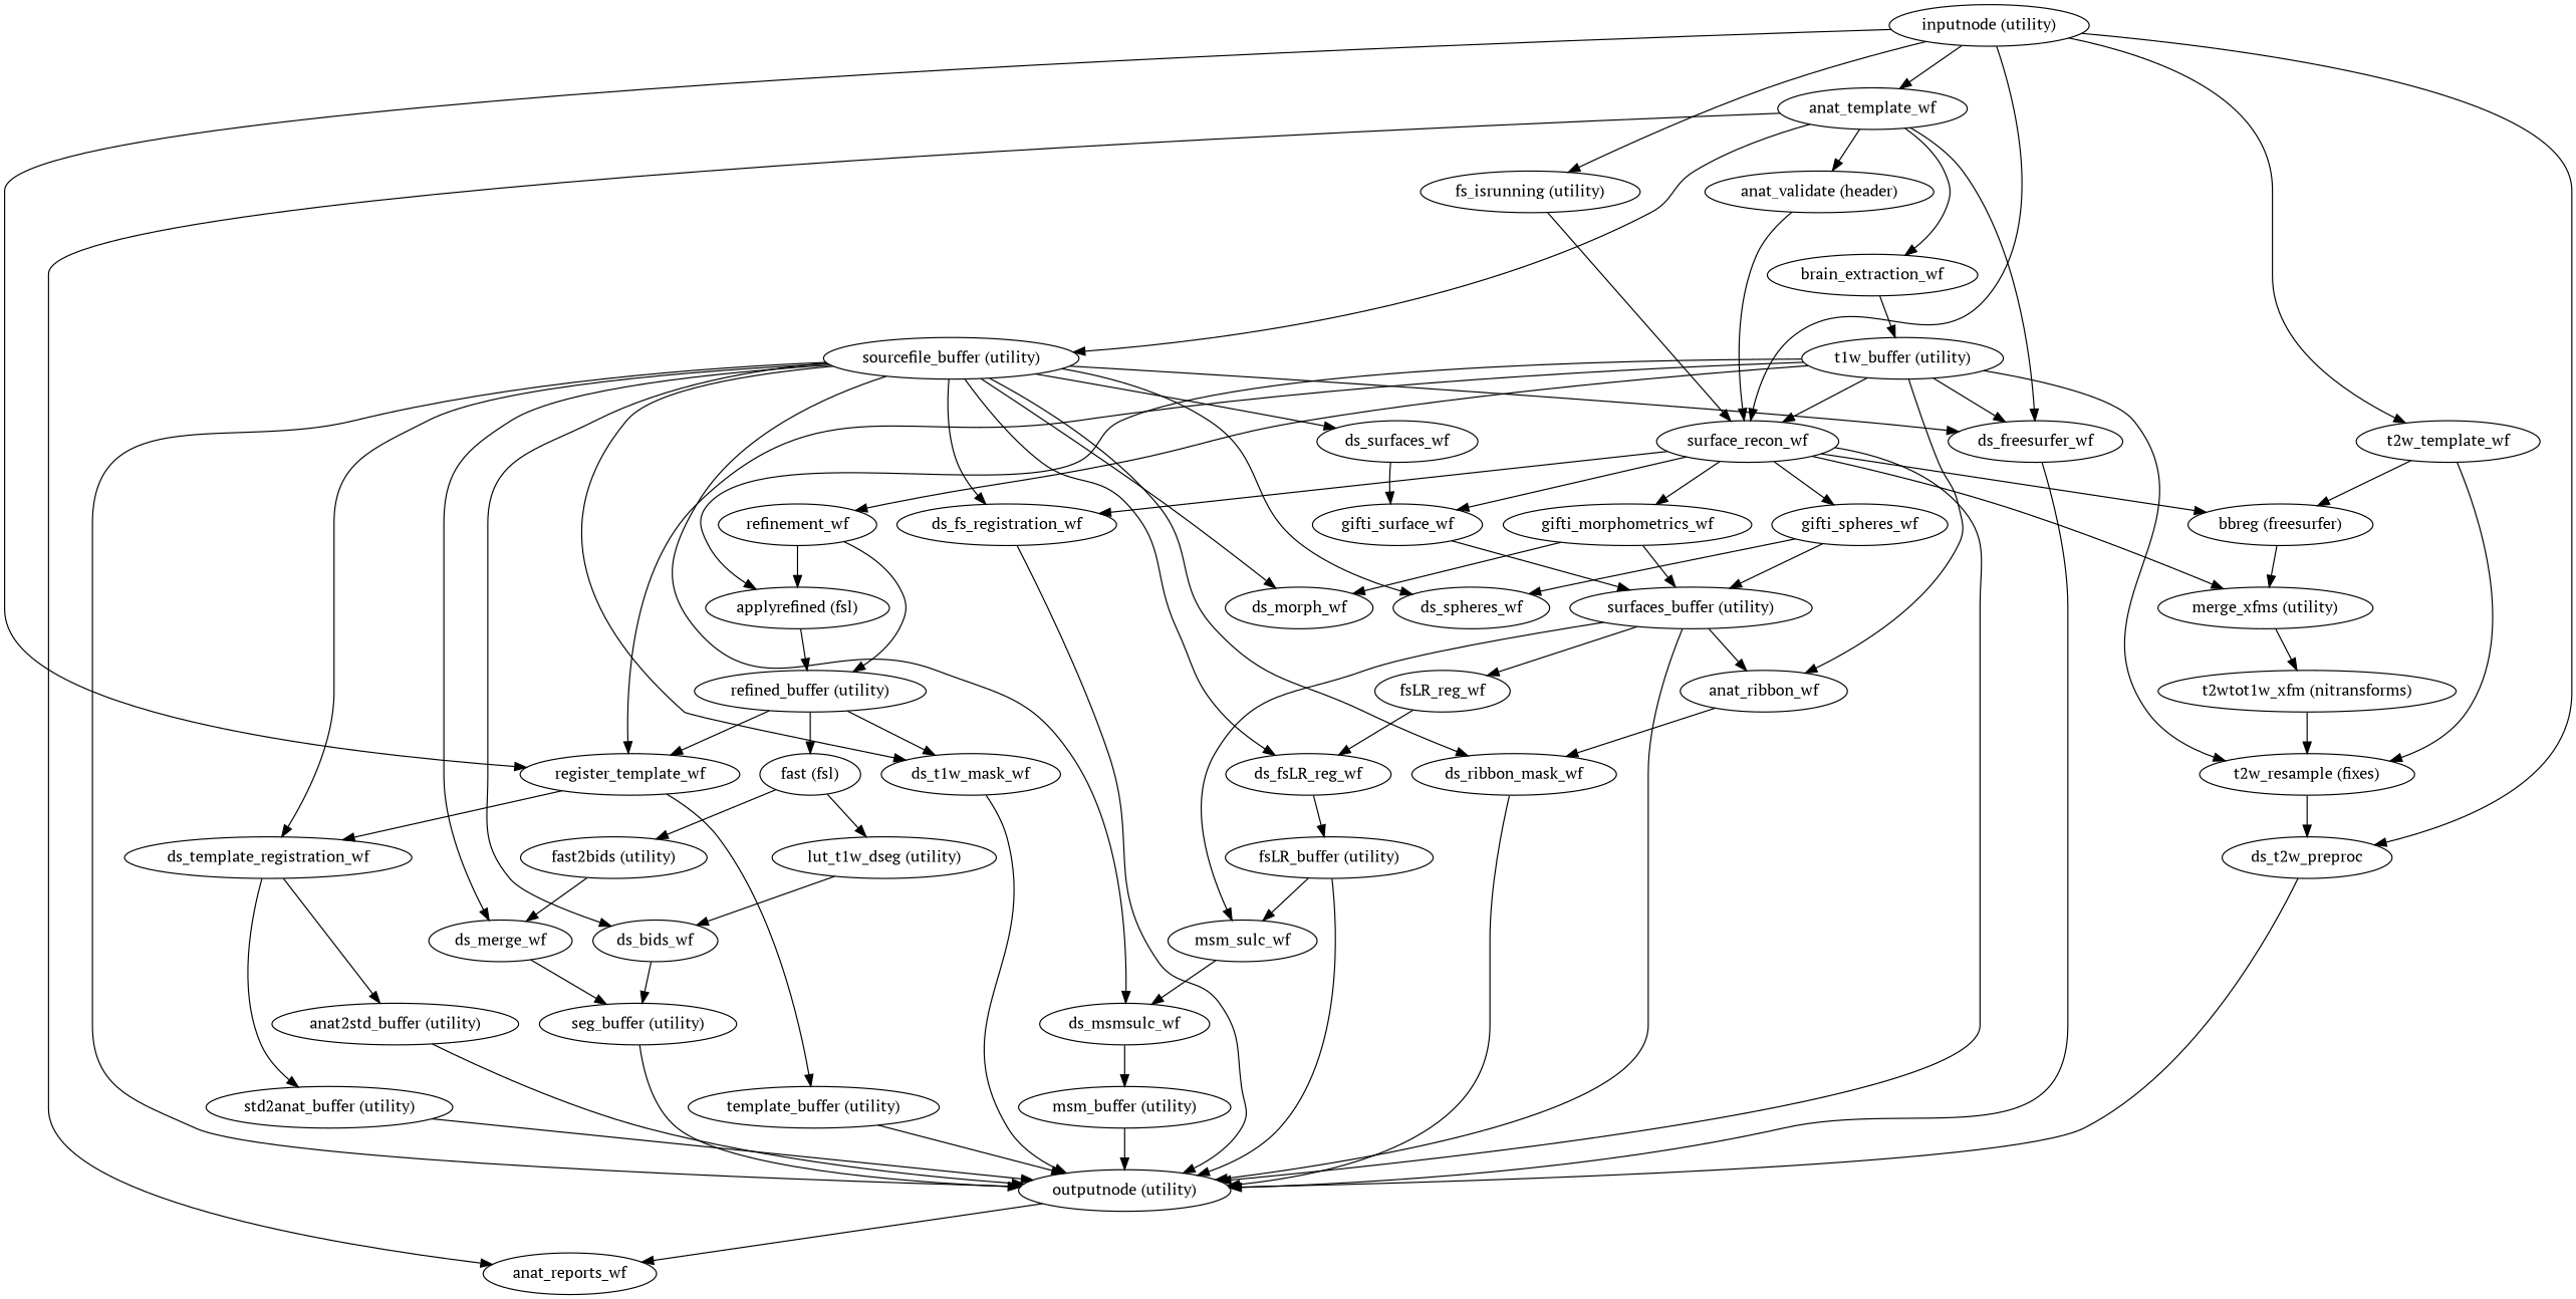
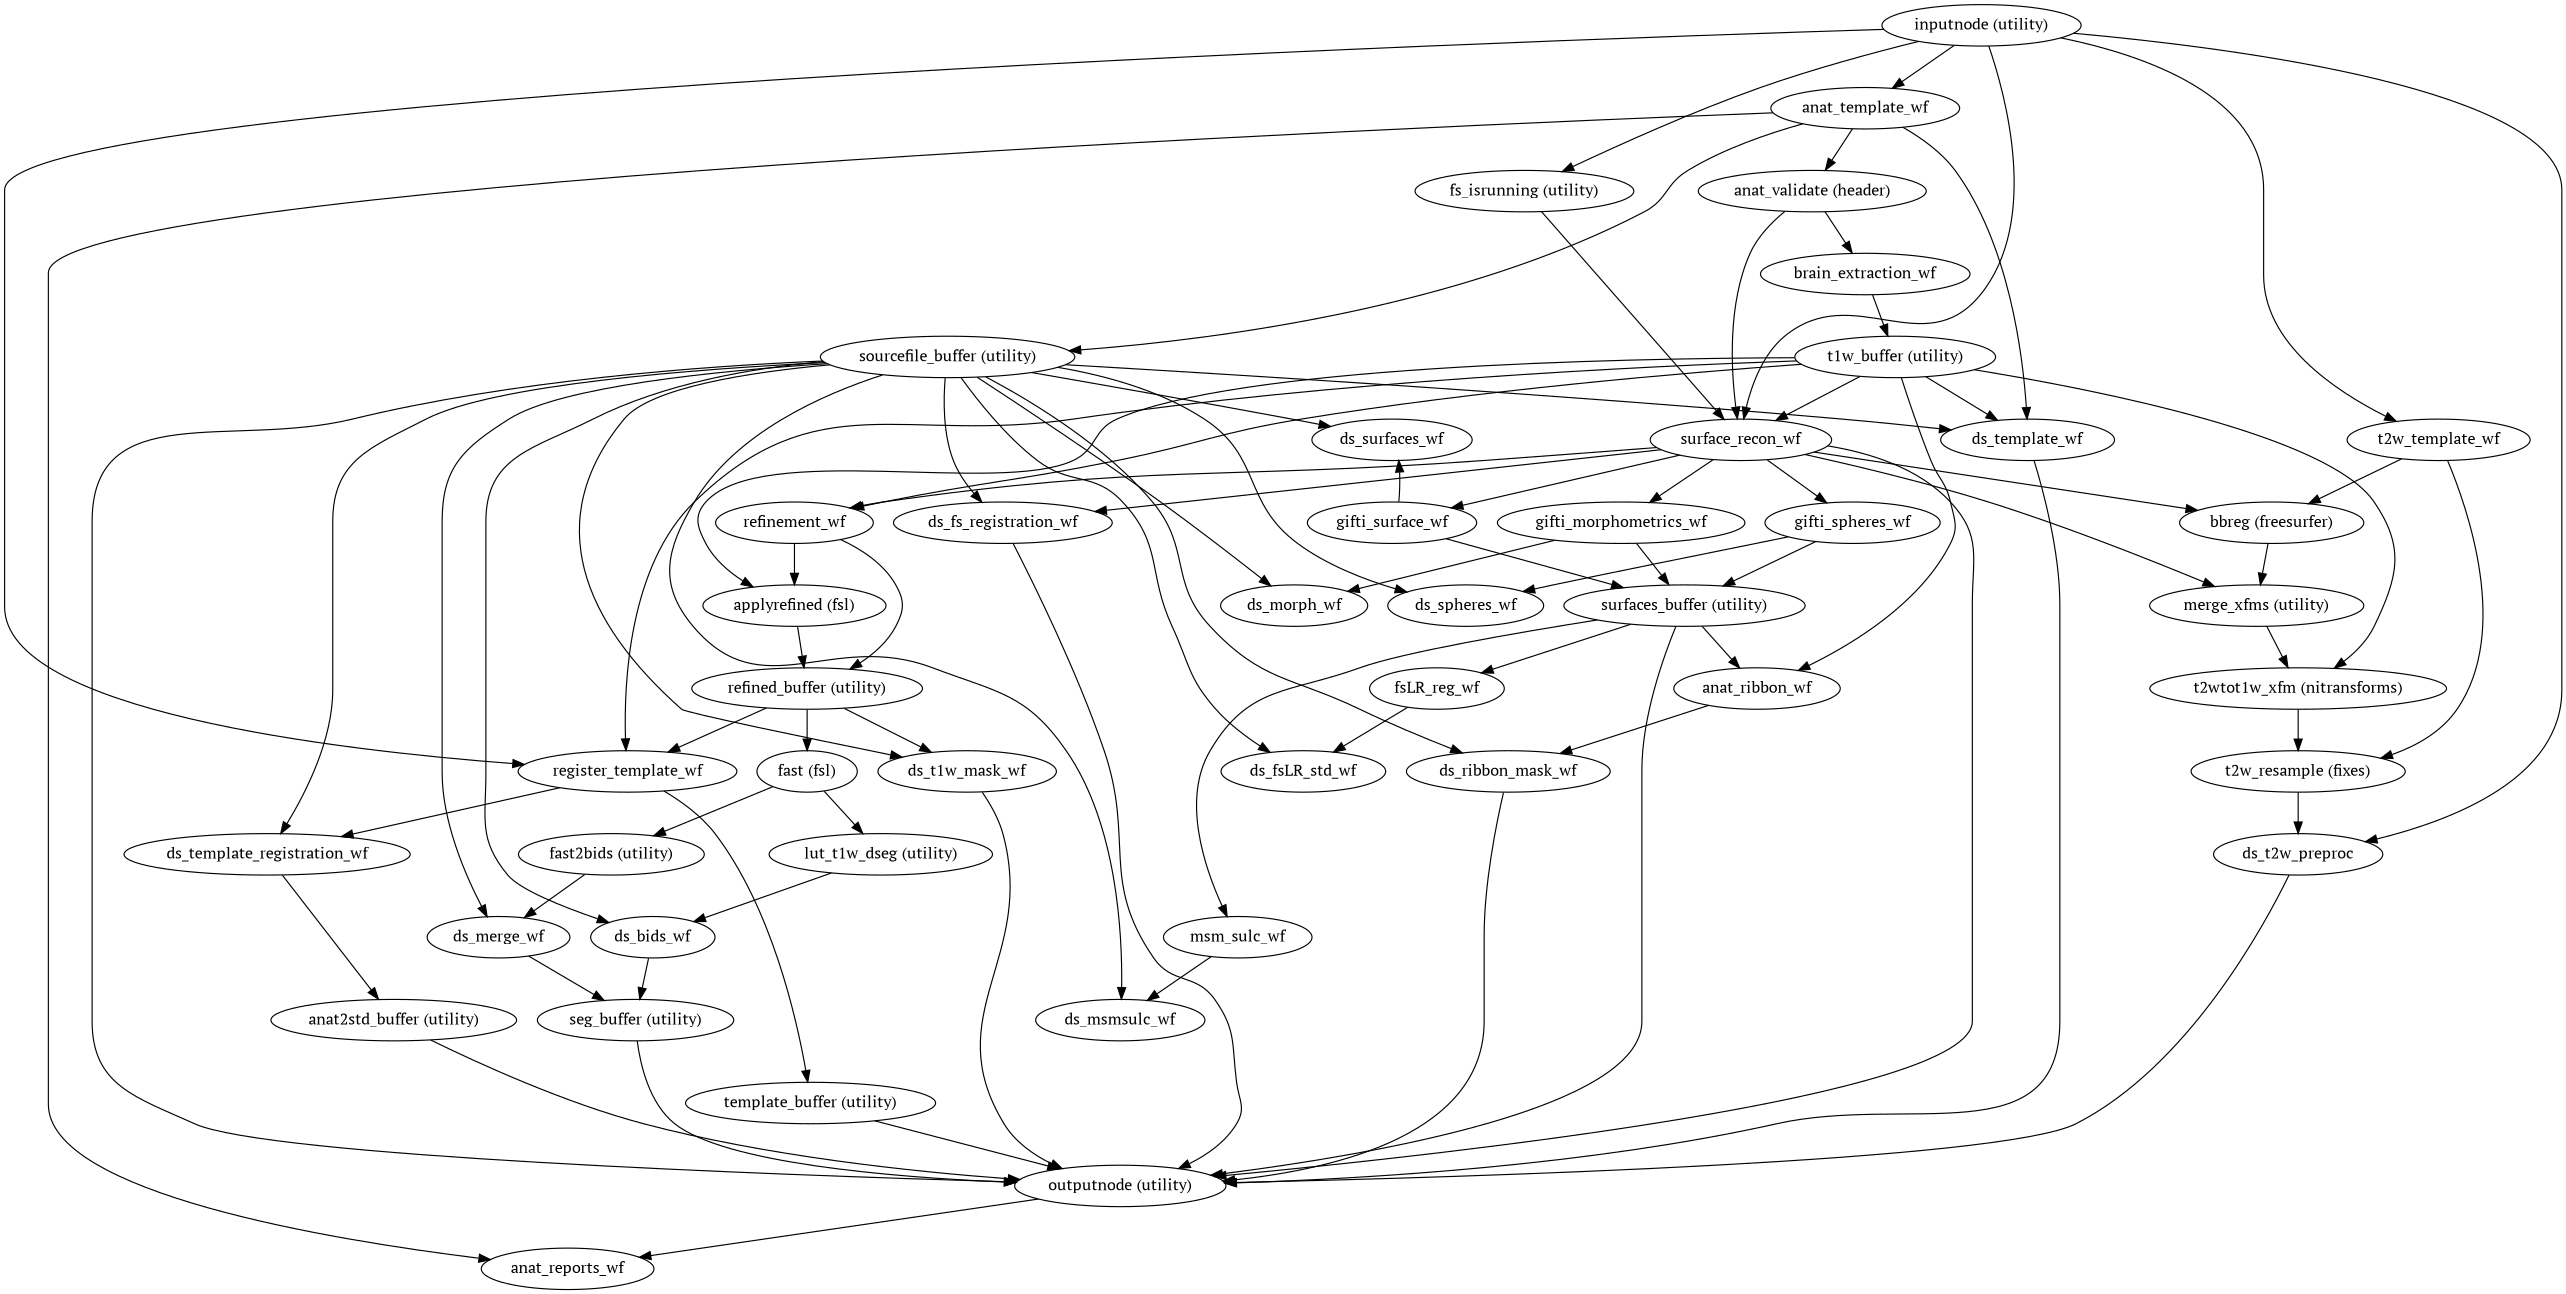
  strict digraph {
    fontname="PT Serif"
    node [fontname="PT Serif"]
    edge [fontname="PT Serif"]
    "inputnode (utility)"
    anat_template_wf
    register_template_wf
    "fs_isrunning (utility)"
    surface_recon_wf
    t2w_template_wf
    ds_t2w_preproc
    anat_reports_wf
    "sourcefile_buffer (utility)"
-   ds_template_wf [label=ds_freesurfer_wf]
+   ds_template_wf
    "anat_validate (header)"
    "template_buffer (utility)"
    ds_template_registration_wf
    "outputnode (utility)"
    ds_fs_registration_wf
    refinement_wf
    "bbreg (freesurfer)"
    "merge_xfms (utility)"
    gifti_surface_wf
    gifti_spheres_wf
    gifti_morphometrics_wf
    "t2w_resample (fixes)"
    ds_t1w_mask_wf
    n24 [label=ds_bids_wf]
    n25 [label=ds_merge_wf]
    ds_surfaces_wf
    ds_spheres_wf
    ds_morph_wf
    ds_ribbon_mask_wf
-   ds_fsLR_reg_wf
+   ds_fsLR_reg_wf [label=ds_fsLR_std_wf]
    ds_msmsulc_wf
    brain_extraction_wf
    "anat2std_buffer (utility)"
-   "std2anat_buffer (utility)"
    "applyrefined (fsl)"
    "refined_buffer (utility)"
    "t2wtot1w_xfm (nitransforms)"
    "surfaces_buffer (utility)"
    "seg_buffer (utility)"
-   "fsLR_buffer (utility)"
-   "msm_buffer (utility)"
    msm_sulc_wf
    anat_ribbon_wf
    fsLR_reg_wf
    "t1w_buffer (utility)"
    "fast (fsl)"
    "lut_t1w_dseg (utility)"
    "fast2bids (utility)"
    "inputnode (utility)" -> anat_template_wf
    "inputnode (utility)" -> register_template_wf
    "inputnode (utility)" -> "fs_isrunning (utility)"
    "inputnode (utility)" -> surface_recon_wf
    "inputnode (utility)" -> t2w_template_wf
    "inputnode (utility)" -> ds_t2w_preproc
    anat_template_wf -> anat_reports_wf
    anat_template_wf -> "sourcefile_buffer (utility)"
    anat_template_wf -> ds_template_wf
    anat_template_wf -> "anat_validate (header)"
    register_template_wf -> "template_buffer (utility)"
    register_template_wf -> ds_template_registration_wf
    "fs_isrunning (utility)" -> surface_recon_wf
    surface_recon_wf -> "outputnode (utility)"
    surface_recon_wf -> ds_fs_registration_wf
+   surface_recon_wf -> refinement_wf
    surface_recon_wf -> "bbreg (freesurfer)"
    surface_recon_wf -> "merge_xfms (utility)"
    surface_recon_wf -> gifti_surface_wf
    surface_recon_wf -> gifti_spheres_wf
    surface_recon_wf -> gifti_morphometrics_wf
    t2w_template_wf -> "bbreg (freesurfer)"
    t2w_template_wf -> "t2w_resample (fixes)"
    ds_t2w_preproc -> "outputnode (utility)"
    "sourcefile_buffer (utility)" -> ds_template_wf
    "sourcefile_buffer (utility)" -> ds_template_registration_wf
    "sourcefile_buffer (utility)" -> "outputnode (utility)"
    "sourcefile_buffer (utility)" -> ds_fs_registration_wf
    "sourcefile_buffer (utility)" -> ds_t1w_mask_wf
    "sourcefile_buffer (utility)" -> n24
    "sourcefile_buffer (utility)" -> n25
    "sourcefile_buffer (utility)" -> ds_surfaces_wf
    "sourcefile_buffer (utility)" -> ds_spheres_wf
    "sourcefile_buffer (utility)" -> ds_morph_wf
    "sourcefile_buffer (utility)" -> ds_ribbon_mask_wf
    "sourcefile_buffer (utility)" -> ds_fsLR_reg_wf
    "sourcefile_buffer (utility)" -> ds_msmsulc_wf
    ds_template_wf -> "outputnode (utility)"
    "anat_validate (header)" -> surface_recon_wf
-   anat_template_wf -> brain_extraction_wf
+   "anat_validate (header)" -> brain_extraction_wf
    "template_buffer (utility)" -> "outputnode (utility)"
    ds_template_registration_wf -> "anat2std_buffer (utility)"
-   ds_template_registration_wf -> "std2anat_buffer (utility)"
    "outputnode (utility)" -> anat_reports_wf
    ds_fs_registration_wf -> "outputnode (utility)"
    refinement_wf -> "applyrefined (fsl)"
    refinement_wf -> "refined_buffer (utility)"
    "bbreg (freesurfer)" -> "merge_xfms (utility)"
    "merge_xfms (utility)" -> "t2wtot1w_xfm (nitransforms)"
-   ds_surfaces_wf -> gifti_surface_wf
+   gifti_surface_wf -> ds_surfaces_wf
    gifti_surface_wf -> "surfaces_buffer (utility)"
    gifti_spheres_wf -> ds_spheres_wf
    gifti_spheres_wf -> "surfaces_buffer (utility)"
    gifti_morphometrics_wf -> ds_morph_wf
    gifti_morphometrics_wf -> "surfaces_buffer (utility)"
    "t2w_resample (fixes)" -> ds_t2w_preproc
    ds_t1w_mask_wf -> "outputnode (utility)"
    n24 -> "seg_buffer (utility)"
    n25 -> "seg_buffer (utility)"
    ds_ribbon_mask_wf -> "outputnode (utility)"
-   ds_fsLR_reg_wf -> "fsLR_buffer (utility)"
-   ds_msmsulc_wf -> "msm_buffer (utility)"
    brain_extraction_wf -> "t1w_buffer (utility)"
    "anat2std_buffer (utility)" -> "outputnode (utility)"
-   "std2anat_buffer (utility)" -> "outputnode (utility)"
    "applyrefined (fsl)" -> "refined_buffer (utility)"
    "refined_buffer (utility)" -> register_template_wf
    "refined_buffer (utility)" -> ds_t1w_mask_wf
    "refined_buffer (utility)" -> "fast (fsl)"
    "t2wtot1w_xfm (nitransforms)" -> "t2w_resample (fixes)"
    "surfaces_buffer (utility)" -> "outputnode (utility)"
    "surfaces_buffer (utility)" -> msm_sulc_wf
    "surfaces_buffer (utility)" -> anat_ribbon_wf
    "surfaces_buffer (utility)" -> fsLR_reg_wf
    "seg_buffer (utility)" -> "outputnode (utility)"
-   "fsLR_buffer (utility)" -> "outputnode (utility)"
-   "fsLR_buffer (utility)" -> msm_sulc_wf
-   "msm_buffer (utility)" -> "outputnode (utility)"
    msm_sulc_wf -> ds_msmsulc_wf
    anat_ribbon_wf -> ds_ribbon_mask_wf
    fsLR_reg_wf -> ds_fsLR_reg_wf
    "t1w_buffer (utility)" -> register_template_wf
    "t1w_buffer (utility)" -> surface_recon_wf
    "t1w_buffer (utility)" -> ds_template_wf
    "t1w_buffer (utility)" -> refinement_wf
-   "t1w_buffer (utility)" -> "t2w_resample (fixes)"
+   "t1w_buffer (utility)" -> "t2wtot1w_xfm (nitransforms)"
    "t1w_buffer (utility)" -> "applyrefined (fsl)"
    "t1w_buffer (utility)" -> anat_ribbon_wf
    "fast (fsl)" -> "lut_t1w_dseg (utility)"
    "fast (fsl)" -> "fast2bids (utility)"
    "lut_t1w_dseg (utility)" -> n24
    "fast2bids (utility)" -> n25
  }
